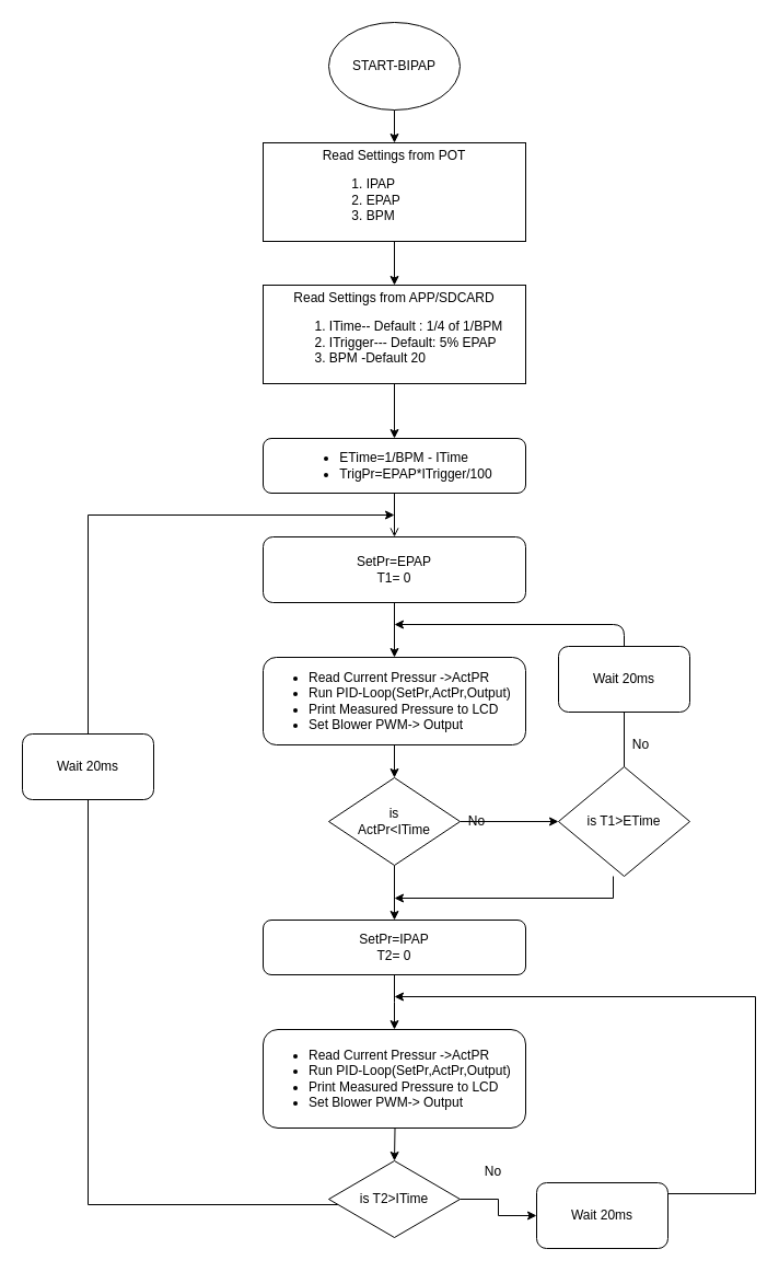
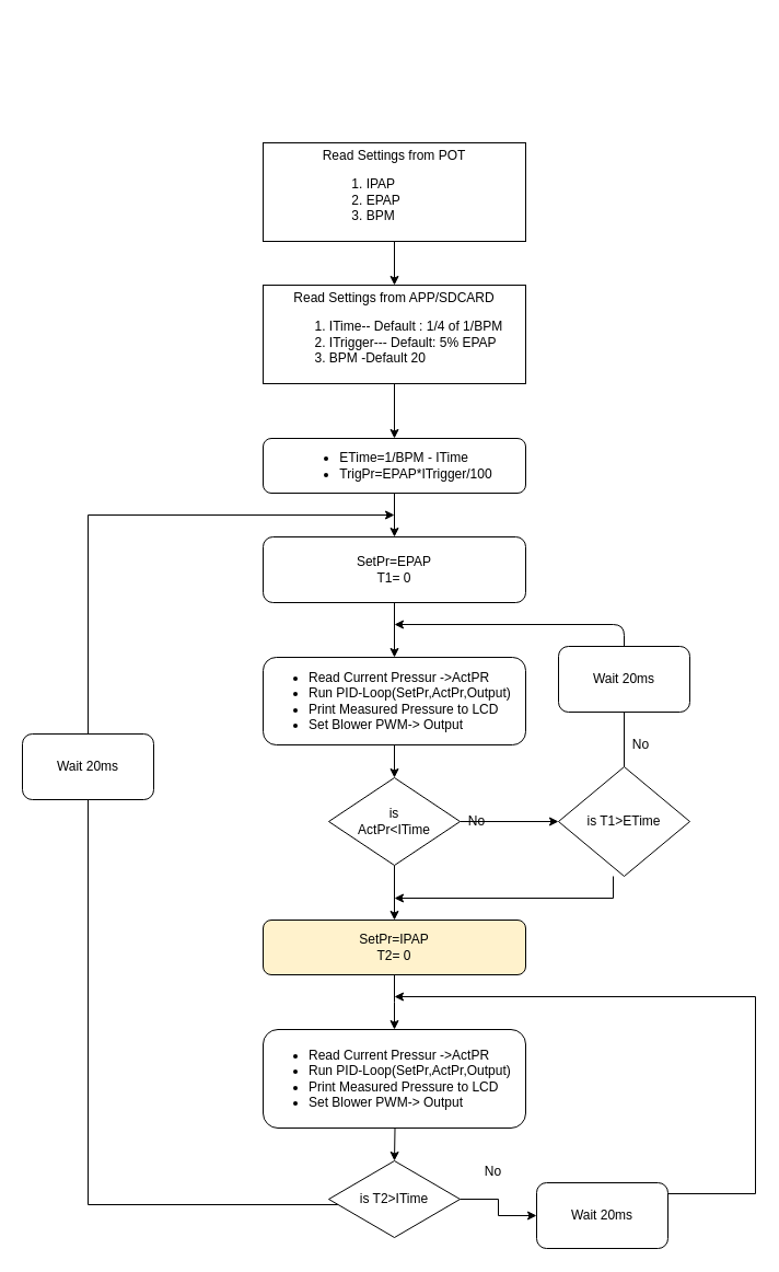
  <mxCell id="0" />
  <mxCell id="1" parent="0" />
- <mxCell id="2" style="edgeStyle=orthogonalEdgeStyle;rounded=0;orthogonalLoop=1;jettySize=auto;html=1;entryX=0.5;entryY=0;entryDx=0;entryDy=0;" edge="1" parent="1" source="3" target="5"><mxGeometry relative="1" as="geometry" /></mxCell>
- <mxCell id="3" value="START-BIPAP" style="ellipse;whiteSpace=wrap;html=1;" vertex="1" parent="1"><mxGeometry x="300" y="20" width="120" height="80" as="geometry" /></mxCell>
  <mxCell id="4" style="edgeStyle=orthogonalEdgeStyle;rounded=0;orthogonalLoop=1;jettySize=auto;html=1;entryX=0.5;entryY=0;entryDx=0;entryDy=0;" edge="1" parent="1" source="5" target="7"><mxGeometry relative="1" as="geometry" /></mxCell>
  <mxCell id="5" value="Read Settings from POT&lt;br&gt;&lt;div align=&quot;left&quot;&gt;&lt;ol&gt;&lt;li&gt;&lt;div&gt;IPAP&lt;/div&gt;&lt;/li&gt;&lt;li&gt;EPAP&lt;/li&gt;&lt;li&gt;BPM&lt;br&gt;&lt;/li&gt;&lt;/ol&gt;&lt;/div&gt;" style="rounded=0;whiteSpace=wrap;html=1;" vertex="1" parent="1"><mxGeometry x="240" y="130" width="240" height="90" as="geometry" /></mxCell>
  <mxCell id="6" style="edgeStyle=orthogonalEdgeStyle;rounded=0;orthogonalLoop=1;jettySize=auto;html=1;entryX=0.5;entryY=0;entryDx=0;entryDy=0;" edge="1" parent="1" source="7" target="9"><mxGeometry relative="1" as="geometry" /></mxCell>
  <mxCell id="7" value="Read Settings from APP/SDCARD&lt;br&gt;&lt;div align=&quot;left&quot;&gt;&lt;ol&gt;&lt;li&gt;&lt;div&gt;ITime-- Default : 1/4 of 1/BPM&lt;br&gt;&lt;/div&gt;&lt;/li&gt;&lt;li&gt;ITrigger--- Default: 5% EPAP&lt;br&gt;&lt;/li&gt;&lt;li&gt;BPM -Default 20&lt;br&gt;&lt;/li&gt;&lt;/ol&gt;&lt;/div&gt;" style="rounded=0;whiteSpace=wrap;html=1;" vertex="1" parent="1"><mxGeometry x="240" y="260" width="240" height="90" as="geometry" /></mxCell>
- <mxCell id="8" value="" style="edgeStyle=orthogonalEdgeStyle;rounded=0;orthogonalLoop=1;jettySize=auto;html=1;endArrow=open;" edge="1" parent="1" source="9" target="11"><mxGeometry relative="1" as="geometry" /></mxCell>
+ <mxCell id="8" value="" style="edgeStyle=orthogonalEdgeStyle;rounded=0;orthogonalLoop=1;jettySize=auto;html=1;" edge="1" parent="1" source="9" target="11"><mxGeometry relative="1" as="geometry" /></mxCell>
  <mxCell id="9" value="&lt;div align=&quot;left&quot;&gt;&lt;ul&gt;&lt;li&gt;ETime=1/BPM - ITime&lt;/li&gt;&lt;li&gt;TrigPr=EPAP*ITrigger/100&lt;/li&gt;&lt;/ul&gt;&lt;/div&gt;" style="rounded=1;whiteSpace=wrap;html=1;" vertex="1" parent="1"><mxGeometry x="240" y="400" width="240" height="50" as="geometry" /></mxCell>
  <mxCell id="10" value="" style="edgeStyle=orthogonalEdgeStyle;rounded=0;orthogonalLoop=1;jettySize=auto;html=1;" edge="1" parent="1" source="11" target="13"><mxGeometry relative="1" as="geometry" /></mxCell>
  <mxCell id="11" value="SetPr=EPAP&lt;br&gt;T1= 0" style="rounded=1;whiteSpace=wrap;html=1;" vertex="1" parent="1"><mxGeometry x="240" y="490" width="240" height="60" as="geometry" /></mxCell>
  <mxCell id="12" value="" style="edgeStyle=orthogonalEdgeStyle;rounded=0;orthogonalLoop=1;jettySize=auto;html=1;entryX=0.5;entryY=0;entryDx=0;entryDy=0;" edge="1" parent="1" source="13" target="16"><mxGeometry relative="1" as="geometry"><mxPoint x="360" y="690" as="targetPoint" /></mxGeometry></mxCell>
  <mxCell id="13" value="&lt;div align=&quot;left&quot;&gt;&lt;ul&gt;&lt;li&gt;Read Current Pressur -&amp;gt;ActPR&lt;/li&gt;&lt;li&gt;Run PID-Loop(SetPr,ActPr,Output)&lt;/li&gt;&lt;li&gt;Print Measured Pressure to LCD&lt;/li&gt;&lt;li&gt;Set Blower PWM-&amp;gt; Output&lt;br&gt;&lt;/li&gt;&lt;/ul&gt;&lt;/div&gt;" style="rounded=1;whiteSpace=wrap;html=1;align=left;" vertex="1" parent="1"><mxGeometry x="240" y="600" width="240" height="80" as="geometry" /></mxCell>
  <mxCell id="14" style="edgeStyle=orthogonalEdgeStyle;rounded=0;orthogonalLoop=1;jettySize=auto;html=1;entryX=0;entryY=0.5;entryDx=0;entryDy=0;" edge="1" parent="1" source="16" target="19"><mxGeometry relative="1" as="geometry"><mxPoint x="500" y="760" as="targetPoint" /></mxGeometry></mxCell>
  <mxCell id="15" value="" style="edgeStyle=orthogonalEdgeStyle;rounded=0;orthogonalLoop=1;jettySize=auto;html=1;" edge="1" parent="1" source="16" target="23"><mxGeometry relative="1" as="geometry" /></mxCell>
  <mxCell id="16" value="is&lt;br&gt;ActPr&amp;lt;ITime" style="rhombus;whiteSpace=wrap;html=1;" vertex="1" parent="1"><mxGeometry x="300" y="710" width="120" height="80" as="geometry" /></mxCell>
  <mxCell id="17" value="No" style="text;html=1;align=center;verticalAlign=middle;resizable=0;points=[];autosize=1;" vertex="1" parent="1"><mxGeometry x="420" y="740" width="30" height="20" as="geometry" /></mxCell>
  <mxCell id="18" style="edgeStyle=orthogonalEdgeStyle;rounded=0;orthogonalLoop=1;jettySize=auto;html=1;" edge="1" parent="1"><mxGeometry relative="1" as="geometry"><mxPoint x="360" y="820" as="targetPoint" /><mxPoint x="560" y="800" as="sourcePoint" /><Array as="points"><mxPoint x="560" y="820" /></Array></mxGeometry></mxCell>
  <mxCell id="19" value="is T1&amp;gt;ETime" style="rhombus;whiteSpace=wrap;html=1;" vertex="1" parent="1"><mxGeometry x="510" y="700" width="120" height="100" as="geometry" /></mxCell>
  <mxCell id="20" value="No" style="text;html=1;align=center;verticalAlign=middle;resizable=0;points=[];autosize=1;" vertex="1" parent="1"><mxGeometry x="570" y="670" width="30" height="20" as="geometry" /></mxCell>
  <mxCell id="21" value="" style="endArrow=classic;html=1;exitX=0.5;exitY=0;exitDx=0;exitDy=0;" edge="1" parent="1" source="19"><mxGeometry width="50" height="50" relative="1" as="geometry"><mxPoint x="570" y="570" as="sourcePoint" /><mxPoint x="360" y="570" as="targetPoint" /><Array as="points"><mxPoint x="570" y="570" /></Array></mxGeometry></mxCell>
  <mxCell id="22" style="edgeStyle=orthogonalEdgeStyle;rounded=0;orthogonalLoop=1;jettySize=auto;html=1;entryX=0.5;entryY=0;entryDx=0;entryDy=0;" edge="1" parent="1" source="23"><mxGeometry relative="1" as="geometry"><mxPoint x="360" y="940" as="targetPoint" /></mxGeometry></mxCell>
- <mxCell id="23" value="SetPr=IPAP&lt;br&gt;T2= 0" style="rounded=1;whiteSpace=wrap;html=1;" vertex="1" parent="1"><mxGeometry x="240" y="840" width="240" height="50" as="geometry" /></mxCell>
+ <mxCell id="23" value="SetPr=IPAP&lt;br&gt;T2= 0" style="rounded=1;whiteSpace=wrap;html=1;fillColor=#fff2cc;" vertex="1" parent="1"><mxGeometry x="240" y="840" width="240" height="50" as="geometry" /></mxCell>
  <mxCell id="24" style="edgeStyle=orthogonalEdgeStyle;rounded=0;orthogonalLoop=1;jettySize=auto;html=1;" edge="1" parent="1" source="26"><mxGeometry relative="1" as="geometry"><mxPoint x="360" y="470" as="targetPoint" /><Array as="points"><mxPoint x="80" y="1100" /><mxPoint x="80" y="470" /></Array></mxGeometry></mxCell>
  <mxCell id="25" style="edgeStyle=orthogonalEdgeStyle;rounded=0;orthogonalLoop=1;jettySize=auto;html=1;entryX=0;entryY=0.5;entryDx=0;entryDy=0;" edge="1" parent="1" source="26" target="32"><mxGeometry relative="1" as="geometry" /></mxCell>
  <mxCell id="26" value="is T2&amp;gt;ITime" style="rhombus;whiteSpace=wrap;html=1;" vertex="1" parent="1"><mxGeometry x="300" y="1060" width="120" height="70" as="geometry" /></mxCell>
  <mxCell id="27" style="edgeStyle=orthogonalEdgeStyle;rounded=0;orthogonalLoop=1;jettySize=auto;html=1;entryX=0.5;entryY=0;entryDx=0;entryDy=0;" edge="1" parent="1" target="26"><mxGeometry relative="1" as="geometry"><mxPoint x="360" y="1000" as="sourcePoint" /></mxGeometry></mxCell>
  <mxCell id="28" value="No" style="text;html=1;align=center;verticalAlign=middle;resizable=0;points=[];autosize=1;" vertex="1" parent="1"><mxGeometry x="435" y="1060" width="30" height="20" as="geometry" /></mxCell>
  <mxCell id="29" value="Wait 20ms" style="rounded=1;whiteSpace=wrap;html=1;" vertex="1" parent="1"><mxGeometry x="20" y="670" width="120" height="60" as="geometry" /></mxCell>
  <mxCell id="30" value="Wait 20ms" style="rounded=1;whiteSpace=wrap;html=1;" vertex="1" parent="1"><mxGeometry x="510" y="590" width="120" height="60" as="geometry" /></mxCell>
  <mxCell id="31" style="edgeStyle=orthogonalEdgeStyle;rounded=0;orthogonalLoop=1;jettySize=auto;html=1;" edge="1" parent="1" source="32"><mxGeometry relative="1" as="geometry"><mxPoint x="360" y="910" as="targetPoint" /><Array as="points"><mxPoint x="690" y="1090" /><mxPoint x="690" y="910" /></Array></mxGeometry></mxCell>
  <mxCell id="32" value="Wait 20ms" style="rounded=1;whiteSpace=wrap;html=1;" vertex="1" parent="1"><mxGeometry x="490" y="1080" width="120" height="60" as="geometry" /></mxCell>
  <mxCell id="33" value="&lt;div align=&quot;left&quot;&gt;&lt;ul&gt;&lt;li&gt;Read Current Pressur -&amp;gt;ActPR&lt;/li&gt;&lt;li&gt;Run PID-Loop(SetPr,ActPr,Output)&lt;/li&gt;&lt;li&gt;Print Measured Pressure to LCD&lt;/li&gt;&lt;li&gt;Set Blower PWM-&amp;gt; Output&lt;br&gt;&lt;/li&gt;&lt;/ul&gt;&lt;/div&gt;" style="rounded=1;whiteSpace=wrap;html=1;align=left;" vertex="1" parent="1"><mxGeometry x="240" y="940" width="240" height="90" as="geometry" /></mxCell>
